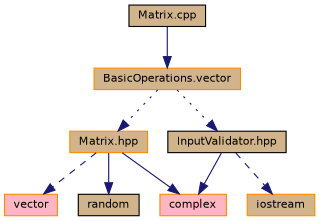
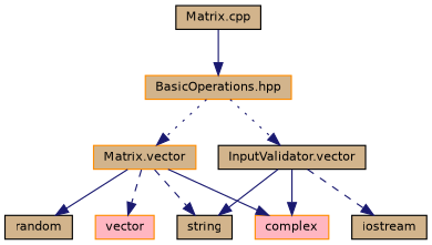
  digraph {
    node [color=darkorange fillcolor=tan fontname=Helvetica fontsize=10 shape=record style=filled]
    edge [color=midnightblue fontname=Helvetica fontsize=10 labelfontname=Helvetica labelfontsize=10 style=solid]
    n1 [color=black fontcolor=black height=0.2 label="Matrix.cpp" width=0.4]
-   n2 [height=0.2 label="BasicOperations.vector" width=0.4]
-   n3 [height=0.2 label="Matrix.hpp" width=0.4]
-   n4 [color=black height=0.2 label="InputValidator.hpp" width=0.4]
+   n2 [height=0.2 label="BasicOperations.hpp" width=0.4]
+   n3 [height=0.2 label="Matrix.vector" width=0.4]
+   n4 [color=black height=0.2 label="InputValidator.vector" width=0.4]
    n5 [fillcolor=lightpink height=0.2 label=vector width=0.4]
    n6 [fillcolor=lightpink height=0.2 label=complex width=0.4]
+   n7 [color=black height=0.2 label=string width=0.4]
    n8 [color=black height=0.2 label=random width=0.4]
-   n9 [height=0.2 label=iostream width=0.4]
+   n9 [color=black height=0.2 label=iostream width=0.4]
    n1 -> n2
    n2 -> n3 [style=dotted]
    n2 -> n4 [style=dotted]
    n3 -> n5 [style=dashed]
    n3 -> n6
+   n3 -> n7 [style=dashed]
    n3 -> n8
    n4 -> n6
+   n4 -> n7
    n4 -> n9 [style=dashed]
  }
